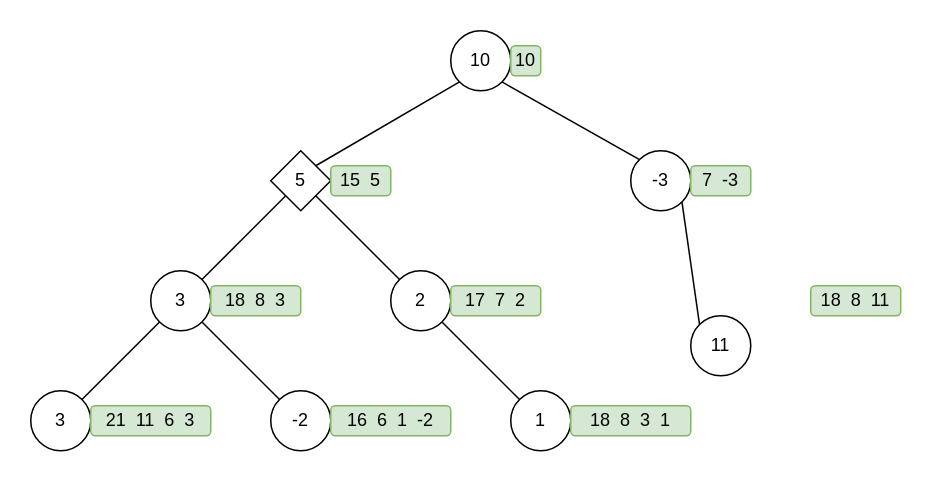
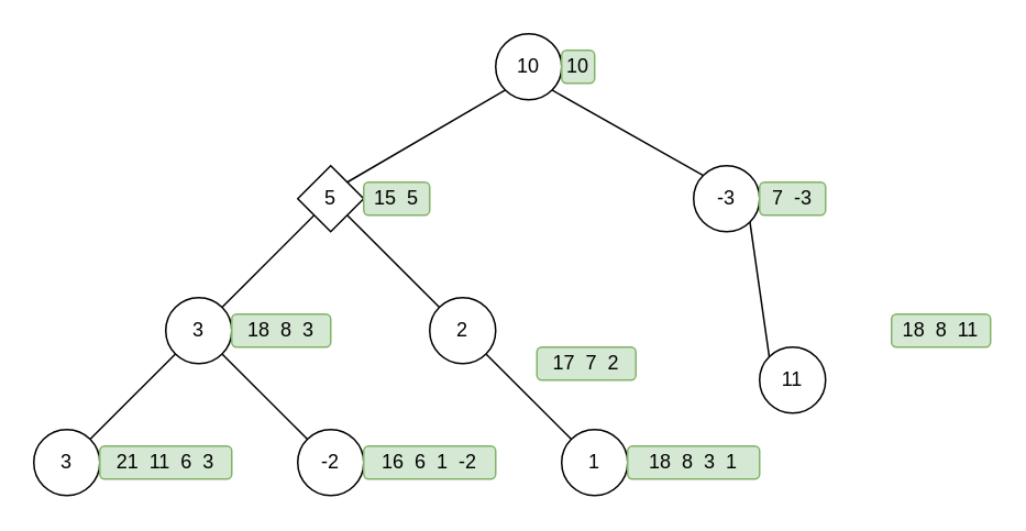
  <mxCell id="0" />
  <mxCell id="1" parent="0" />
  <mxCell id="2" value="10" style="ellipse;whiteSpace=wrap;html=1;" vertex="1" parent="1"><mxGeometry x="300" y="20" width="40" height="40" as="geometry" /></mxCell>
  <mxCell id="3" value="5" style="rhombus;whiteSpace=wrap;html=1;" vertex="1" parent="1"><mxGeometry x="180" y="100" width="40" height="40" as="geometry" /></mxCell>
  <mxCell id="4" value="2" style="ellipse;whiteSpace=wrap;html=1;" vertex="1" parent="1"><mxGeometry x="260" y="180" width="40" height="40" as="geometry" /></mxCell>
  <mxCell id="5" value="3" style="ellipse;whiteSpace=wrap;html=1;" vertex="1" parent="1"><mxGeometry x="100" y="180" width="40" height="40" as="geometry" /></mxCell>
  <mxCell id="6" value="3" style="ellipse;whiteSpace=wrap;html=1;" vertex="1" parent="1"><mxGeometry y="260" width="40" height="40" as="geometry" x="20" /></mxCell>
  <mxCell id="7" value="-2" style="ellipse;whiteSpace=wrap;html=1;" vertex="1" parent="1"><mxGeometry x="180" y="260" width="40" height="40" as="geometry" /></mxCell>
  <mxCell id="8" value="1" style="ellipse;whiteSpace=wrap;html=1;" vertex="1" parent="1"><mxGeometry x="340" y="260" width="40" height="40" as="geometry" /></mxCell>
  <mxCell id="9" value="-3" style="ellipse;whiteSpace=wrap;html=1;" vertex="1" parent="1"><mxGeometry x="420" y="100" width="40" height="40" as="geometry" /></mxCell>
  <mxCell id="10" value="11" style="ellipse;whiteSpace=wrap;html=1;" vertex="1" parent="1"><mxGeometry x="460" y="210" width="40" height="40" as="geometry" /></mxCell>
  <mxCell id="11" value="" style="endArrow=none;html=1;entryX=0;entryY=1;entryDx=0;entryDy=0;exitX=1;exitY=0;exitDx=0;exitDy=0;" edge="1" parent="1" source="3" target="2"><mxGeometry width="50" height="50" relative="1" as="geometry"><mxPoint x="250" y="140" as="sourcePoint" /><mxPoint x="300" y="90" as="targetPoint" /></mxGeometry></mxCell>
  <mxCell id="12" value="" style="endArrow=none;html=1;entryX=1;entryY=1;entryDx=0;entryDy=0;exitX=0;exitY=0;exitDx=0;exitDy=0;" edge="1" parent="1" source="9" target="2"><mxGeometry width="50" height="50" relative="1" as="geometry"><mxPoint x="224.142" y="115.858" as="sourcePoint" /><mxPoint x="315.858" y="64.142" as="targetPoint" /></mxGeometry></mxCell>
  <mxCell id="13" value="" style="endArrow=none;html=1;entryX=0;entryY=1;entryDx=0;entryDy=0;exitX=1;exitY=0;exitDx=0;exitDy=0;" edge="1" parent="1" source="5" target="3"><mxGeometry width="50" height="50" relative="1" as="geometry"><mxPoint x="234.142" y="125.858" as="sourcePoint" /><mxPoint x="325.858" y="74.142" as="targetPoint" /></mxGeometry></mxCell>
  <mxCell id="14" value="" style="endArrow=none;html=1;entryX=1;entryY=1;entryDx=0;entryDy=0;exitX=0;exitY=0;exitDx=0;exitDy=0;" edge="1" parent="1" source="4" target="3"><mxGeometry width="50" height="50" relative="1" as="geometry"><mxPoint x="244.142" y="135.858" as="sourcePoint" /><mxPoint x="335.858" y="84.142" as="targetPoint" /></mxGeometry></mxCell>
  <mxCell id="15" value="" style="endArrow=none;html=1;entryX=0;entryY=1;entryDx=0;entryDy=0;exitX=1;exitY=0;exitDx=0;exitDy=0;" edge="1" parent="1" source="6" target="5"><mxGeometry width="50" height="50" relative="1" as="geometry"><mxPoint x="254.142" y="145.858" as="sourcePoint" /><mxPoint x="345.858" y="94.142" as="targetPoint" /></mxGeometry></mxCell>
  <mxCell id="16" value="" style="endArrow=none;html=1;entryX=1;entryY=1;entryDx=0;entryDy=0;exitX=0;exitY=0;exitDx=0;exitDy=0;" edge="1" parent="1" source="7" target="5"><mxGeometry width="50" height="50" relative="1" as="geometry"><mxPoint x="264.142" y="155.858" as="sourcePoint" /><mxPoint x="355.858" y="104.142" as="targetPoint" /></mxGeometry></mxCell>
  <mxCell id="17" value="" style="endArrow=none;html=1;entryX=1;entryY=1;entryDx=0;entryDy=0;exitX=0;exitY=0;exitDx=0;exitDy=0;" edge="1" parent="1" source="8" target="4"><mxGeometry width="50" height="50" relative="1" as="geometry"><mxPoint x="274.142" y="165.858" as="sourcePoint" /><mxPoint x="365.858" y="114.142" as="targetPoint" /></mxGeometry></mxCell>
  <mxCell id="18" value="" style="endArrow=none;html=1;entryX=1;entryY=1;entryDx=0;entryDy=0;exitX=0;exitY=0;exitDx=0;exitDy=0;" edge="1" parent="1" source="10" target="9"><mxGeometry width="50" height="50" relative="1" as="geometry"><mxPoint x="284.142" y="175.858" as="sourcePoint" /><mxPoint x="375.858" y="124.142" as="targetPoint" /></mxGeometry></mxCell>
  <mxCell id="19" value="10" style="rounded=1;whiteSpace=wrap;html=1;fillColor=#d5e8d4;strokeColor=#82b366;" vertex="1" parent="1"><mxGeometry x="340" y="30" width="20" height="20" as="geometry" /></mxCell>
  <mxCell id="20" value="15&amp;nbsp; 5" style="rounded=1;whiteSpace=wrap;html=1;fillColor=#d5e8d4;strokeColor=#82b366;" vertex="1" parent="1"><mxGeometry x="220" y="110" width="40" height="20" as="geometry" /></mxCell>
  <mxCell id="21" value="18&amp;nbsp; 8&amp;nbsp; 3" style="rounded=1;whiteSpace=wrap;html=1;fillColor=#d5e8d4;strokeColor=#82b366;" vertex="1" parent="1"><mxGeometry x="140" y="190" width="60" height="20" as="geometry" /></mxCell>
  <mxCell id="22" value="21&amp;nbsp; 11&amp;nbsp; 6&amp;nbsp; 3" style="rounded=1;whiteSpace=wrap;html=1;fillColor=#d5e8d4;strokeColor=#82b366;" vertex="1" parent="1"><mxGeometry x="60" y="270" width="80" height="20" as="geometry" /></mxCell>
  <mxCell id="23" value="16&amp;nbsp; 6&amp;nbsp; 1&amp;nbsp; -2" style="rounded=1;whiteSpace=wrap;html=1;fillColor=#d5e8d4;strokeColor=#82b366;" vertex="1" parent="1"><mxGeometry x="220" y="270" width="80" height="20" as="geometry" /></mxCell>
- <mxCell id="24" value="17&amp;nbsp; 7&amp;nbsp; 2" style="rounded=1;whiteSpace=wrap;html=1;fillColor=#d5e8d4;strokeColor=#82b366;" vertex="1" parent="1"><mxGeometry x="300" y="190" width="60" height="20" as="geometry" /></mxCell>
+ <mxCell id="24" value="17&amp;nbsp; 7&amp;nbsp; 2" style="rounded=1;whiteSpace=wrap;html=1;fillColor=#d5e8d4;strokeColor=#82b366;" vertex="1" parent="1"><mxGeometry x="325" y="210" width="60" height="20" as="geometry" /></mxCell>
  <mxCell id="25" value="18&amp;nbsp; 8&amp;nbsp; 3&amp;nbsp; 1" style="rounded=1;whiteSpace=wrap;html=1;fillColor=#d5e8d4;strokeColor=#82b366;" vertex="1" parent="1"><mxGeometry x="380" y="270" width="80" height="20" as="geometry" /></mxCell>
  <mxCell id="26" value="7&amp;nbsp; -3" style="rounded=1;whiteSpace=wrap;html=1;fillColor=#d5e8d4;strokeColor=#82b366;" vertex="1" parent="1"><mxGeometry x="460" y="110" width="40" height="20" as="geometry" /></mxCell>
  <mxCell id="27" value="18&amp;nbsp; 8&amp;nbsp; 11" style="rounded=1;whiteSpace=wrap;html=1;fillColor=#d5e8d4;strokeColor=#82b366;" vertex="1" parent="1"><mxGeometry x="540" y="190" width="60" height="20" as="geometry" /></mxCell>
